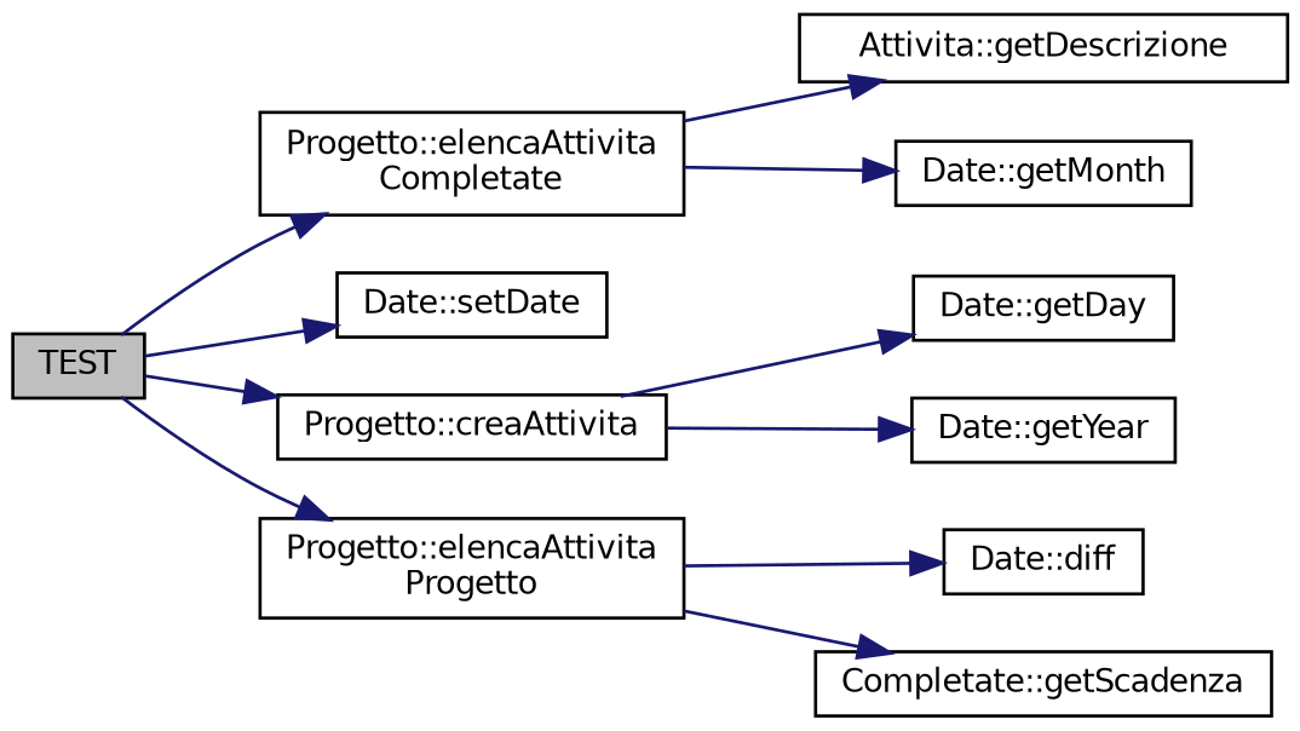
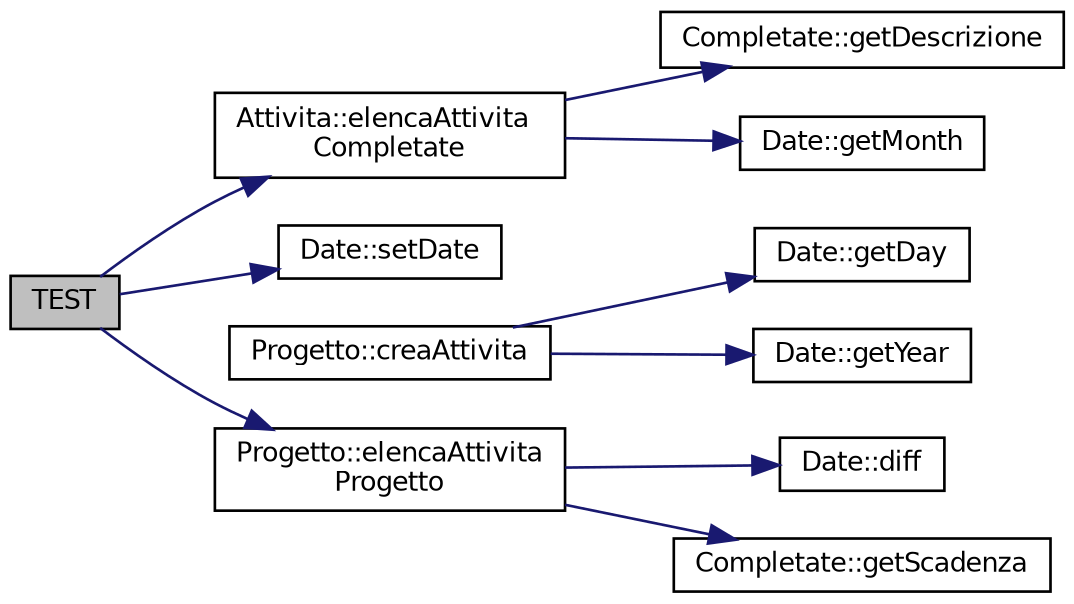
  digraph {
    rankdir=LR
    node [color=black fillcolor=white fontname=Helvetica fontsize=10 shape=record style=filled]
    edge [color=midnightblue fontname=Helvetica fontsize=10 labelfontname=Helvetica labelfontsize=10 style=solid]
    n1 [fillcolor=grey75 fontcolor=black height=0.2 label=TEST width=0.4]
-   n2 [height=0.2 label="Progetto::elencaAttivita\lCompletate" width=0.4]
+   n2 [height=0.2 label="Attivita::elencaAttivita\lCompletate" width=0.4]
    n3 [height=0.2 label="Date::setDate" width=0.4]
    n4 [height=0.2 label="Progetto::creaAttivita" width=0.4]
    n5 [height=0.2 label="Progetto::elencaAttivita\lProgetto" width=0.4]
-   n6 [height=0.2 label="Attivita::getDescrizione" width=0.4]
+   n6 [height=0.2 label="Completate::getDescrizione" width=0.4]
    n7 [height=0.2 label="Date::getMonth" width=0.4]
    n8 [height=0.2 label="Date::getDay" width=0.4]
    n9 [height=0.2 label="Date::getYear" width=0.4]
    n10 [height=0.2 label="Date::diff" width=0.4]
    n11 [height=0.2 label="Completate::getScadenza" width=0.4]
    n1 -> n2
    n1 -> n3
-   n1 -> n4
    n1 -> n5
    n2 -> n6
    n2 -> n7
    n4 -> n8
    n4 -> n9
    n5 -> n10
    n5 -> n11
  }
